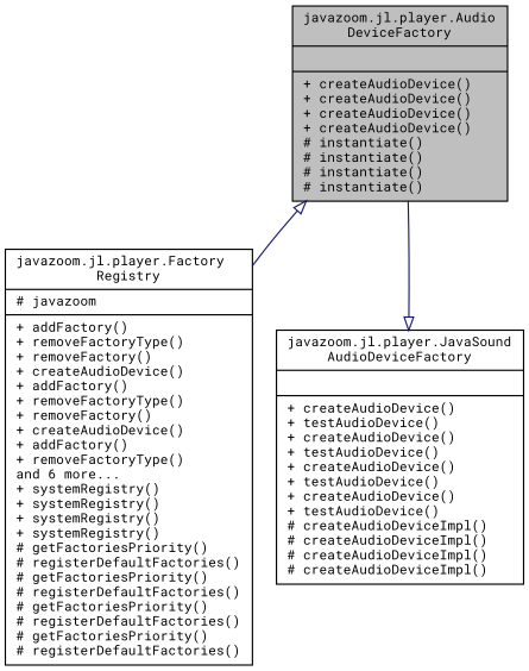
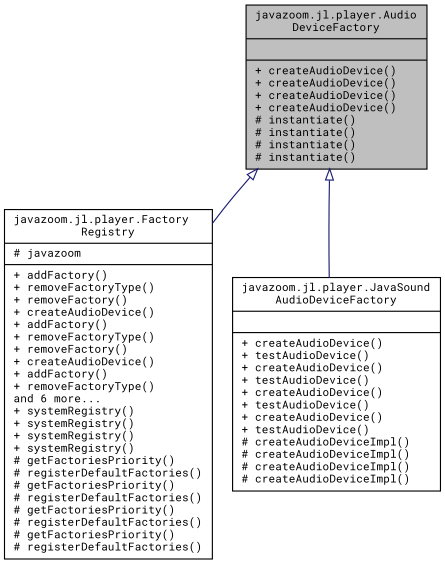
  digraph {
    fontname="Roboto Mono"
    node [color=black fillcolor=white fontname="Roboto Mono" fontsize=10 shape=record style=filled]
    edge [arrowtail=onormal color=midnightblue dir=back fontname="Roboto Mono" fontsize=10 labelfontname=Helvetica labelfontsize=10 style=solid]
    n1 [fillcolor=grey75 fontcolor=black height=0.2 label="{javazoom.jl.player.Audio\lDeviceFactory\n||+ createAudioDevice()\l+ createAudioDevice()\l+ createAudioDevice()\l+ createAudioDevice()\l# instantiate()\l# instantiate()\l# instantiate()\l# instantiate()\l}" width=0.4]
    n2 [height=0.2 label="{javazoom.jl.player.Factory\lRegistry\n|# javazoom\l|+ addFactory()\l+ removeFactoryType()\l+ removeFactory()\l+ createAudioDevice()\l+ addFactory()\l+ removeFactoryType()\l+ removeFactory()\l+ createAudioDevice()\l+ addFactory()\l+ removeFactoryType()\land 6 more...\l+ systemRegistry()\l+ systemRegistry()\l+ systemRegistry()\l+ systemRegistry()\l# getFactoriesPriority()\l# registerDefaultFactories()\l# getFactoriesPriority()\l# registerDefaultFactories()\l# getFactoriesPriority()\l# registerDefaultFactories()\l# getFactoriesPriority()\l# registerDefaultFactories()\l}" width=0.4]
    n3 [height=0.2 label="{javazoom.jl.player.JavaSound\lAudioDeviceFactory\n||+ createAudioDevice()\l+ testAudioDevice()\l+ createAudioDevice()\l+ testAudioDevice()\l+ createAudioDevice()\l+ testAudioDevice()\l+ createAudioDevice()\l+ testAudioDevice()\l# createAudioDeviceImpl()\l# createAudioDeviceImpl()\l# createAudioDeviceImpl()\l# createAudioDeviceImpl()\l}" width=0.4]
    n1 -> n2
-   n3 -> n1
+   n1 -> n3
  }
